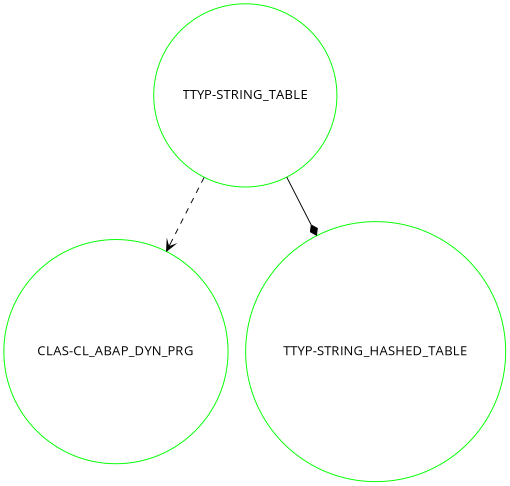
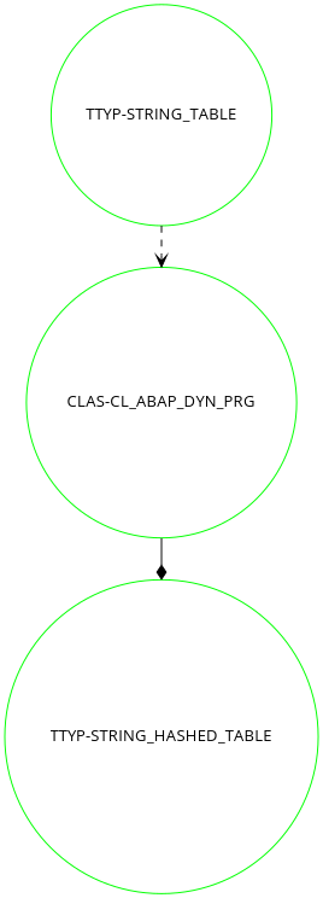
  digraph {
    fontname="Open Sans"
    node [color=green fontname="Open Sans" shape=circle]
    edge [fontname="Open Sans"]
    "CLAS-CL_ABAP_DYN_PRG"
    "TTYP-STRING_HASHED_TABLE"
    "TTYP-STRING_TABLE"
-   "TTYP-STRING_TABLE" -> "TTYP-STRING_HASHED_TABLE" [arrowhead=diamond style=solid]
+   "CLAS-CL_ABAP_DYN_PRG" -> "TTYP-STRING_HASHED_TABLE" [arrowhead=diamond style=solid]
    "TTYP-STRING_TABLE" -> "CLAS-CL_ABAP_DYN_PRG" [arrowhead=vee style=dashed]
  }
